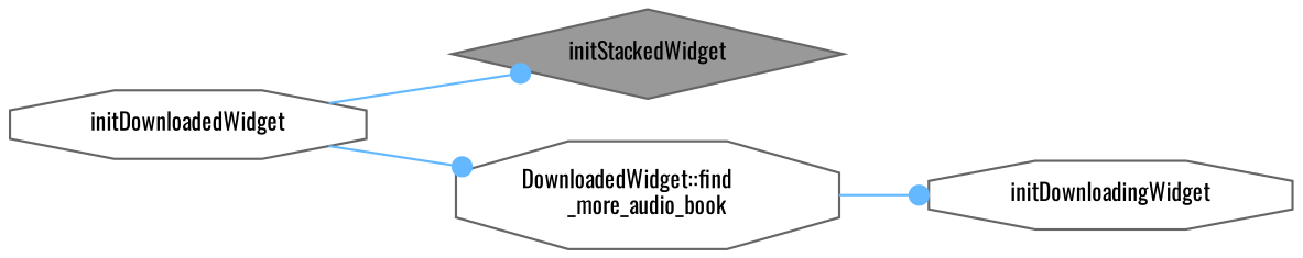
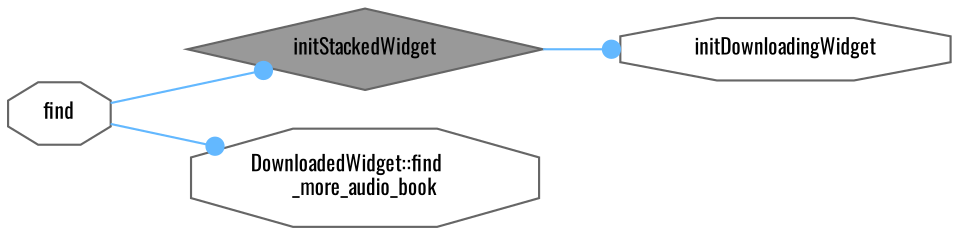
  digraph {
    fontname=Oswald
    rankdir=LR
    node [color=grey40 fillcolor=white fontname=Oswald fontsize=10 shape=octagon style=filled]
    edge [arrowhead=dot color=steelblue1 fontname=Oswald fontsize=10 labelfontname=Helvetica labelfontsize=10 style=solid]
    n1 [color=gray40 fillcolor=grey60 fontcolor=black height=0.2 label=initStackedWidget shape=diamond width=0.4]
    n2 [height=0.2 label=initDownloadingWidget width=0.4]
-   n3 [height=0.2 label=initDownloadedWidget width=0.4]
+   n3 [height=0.2 label=find width=0.4]
    n4 [height=0.2 label="DownloadedWidget::find\l_more_audio_book" width=0.4]
-   n4 -> n2
+   n1 -> n2
    n3 -> n1
    n3 -> n4
  }
